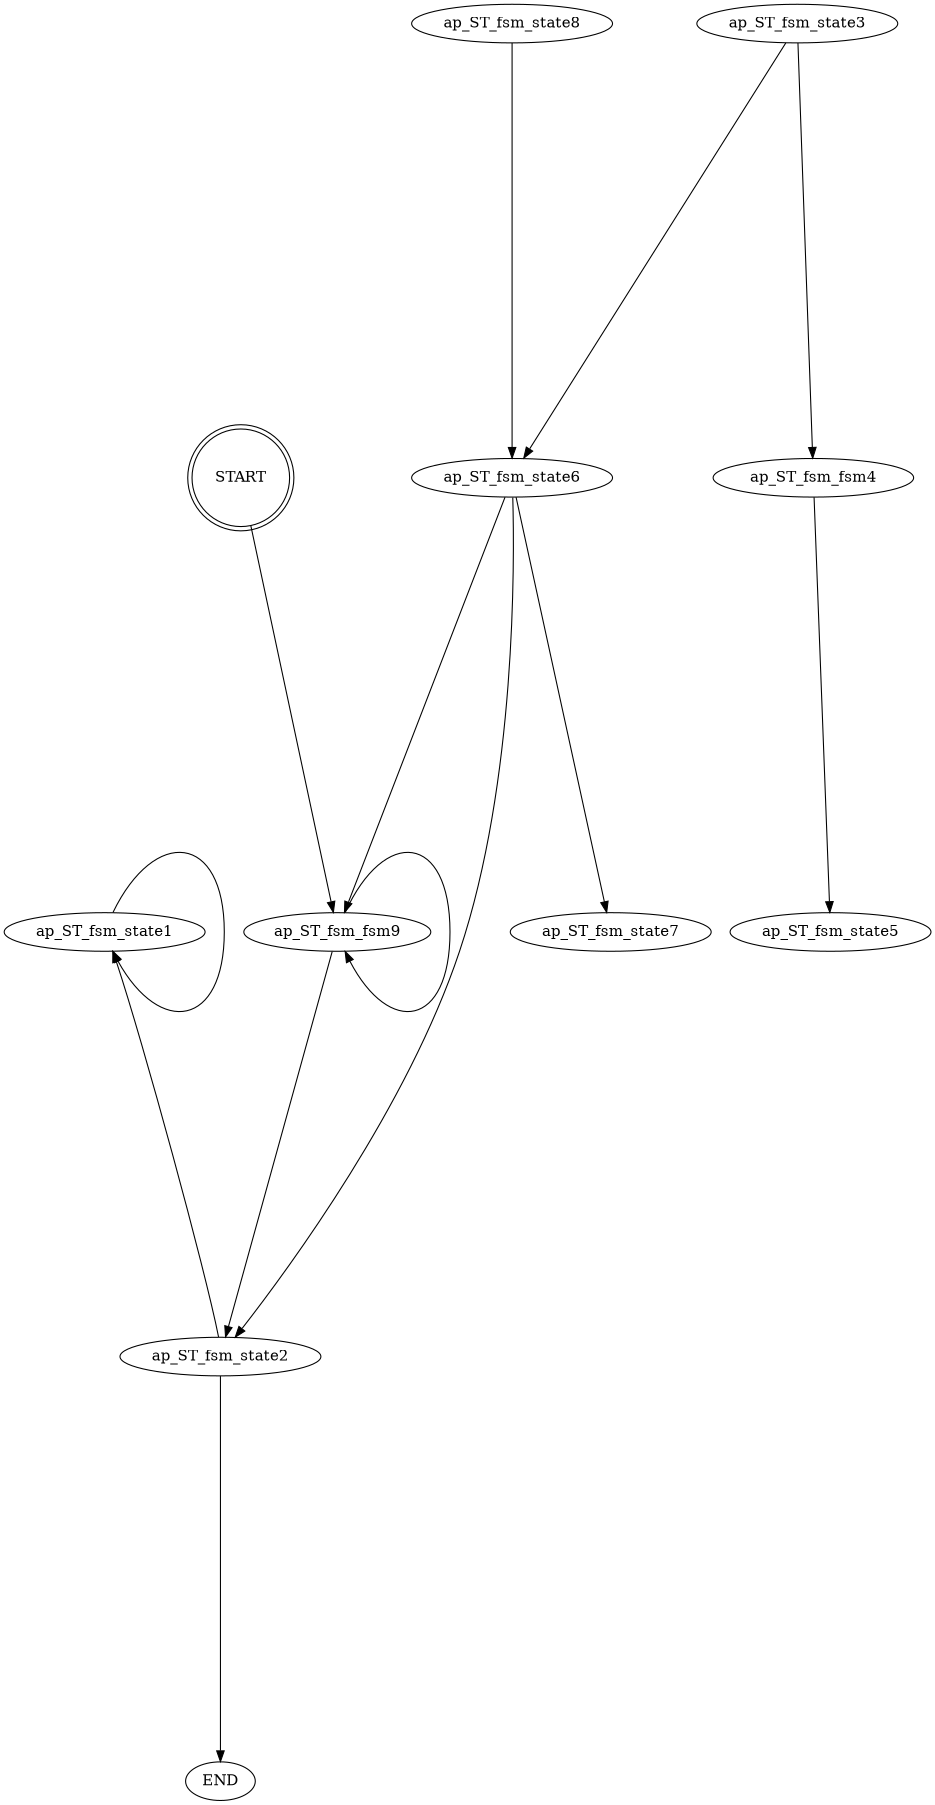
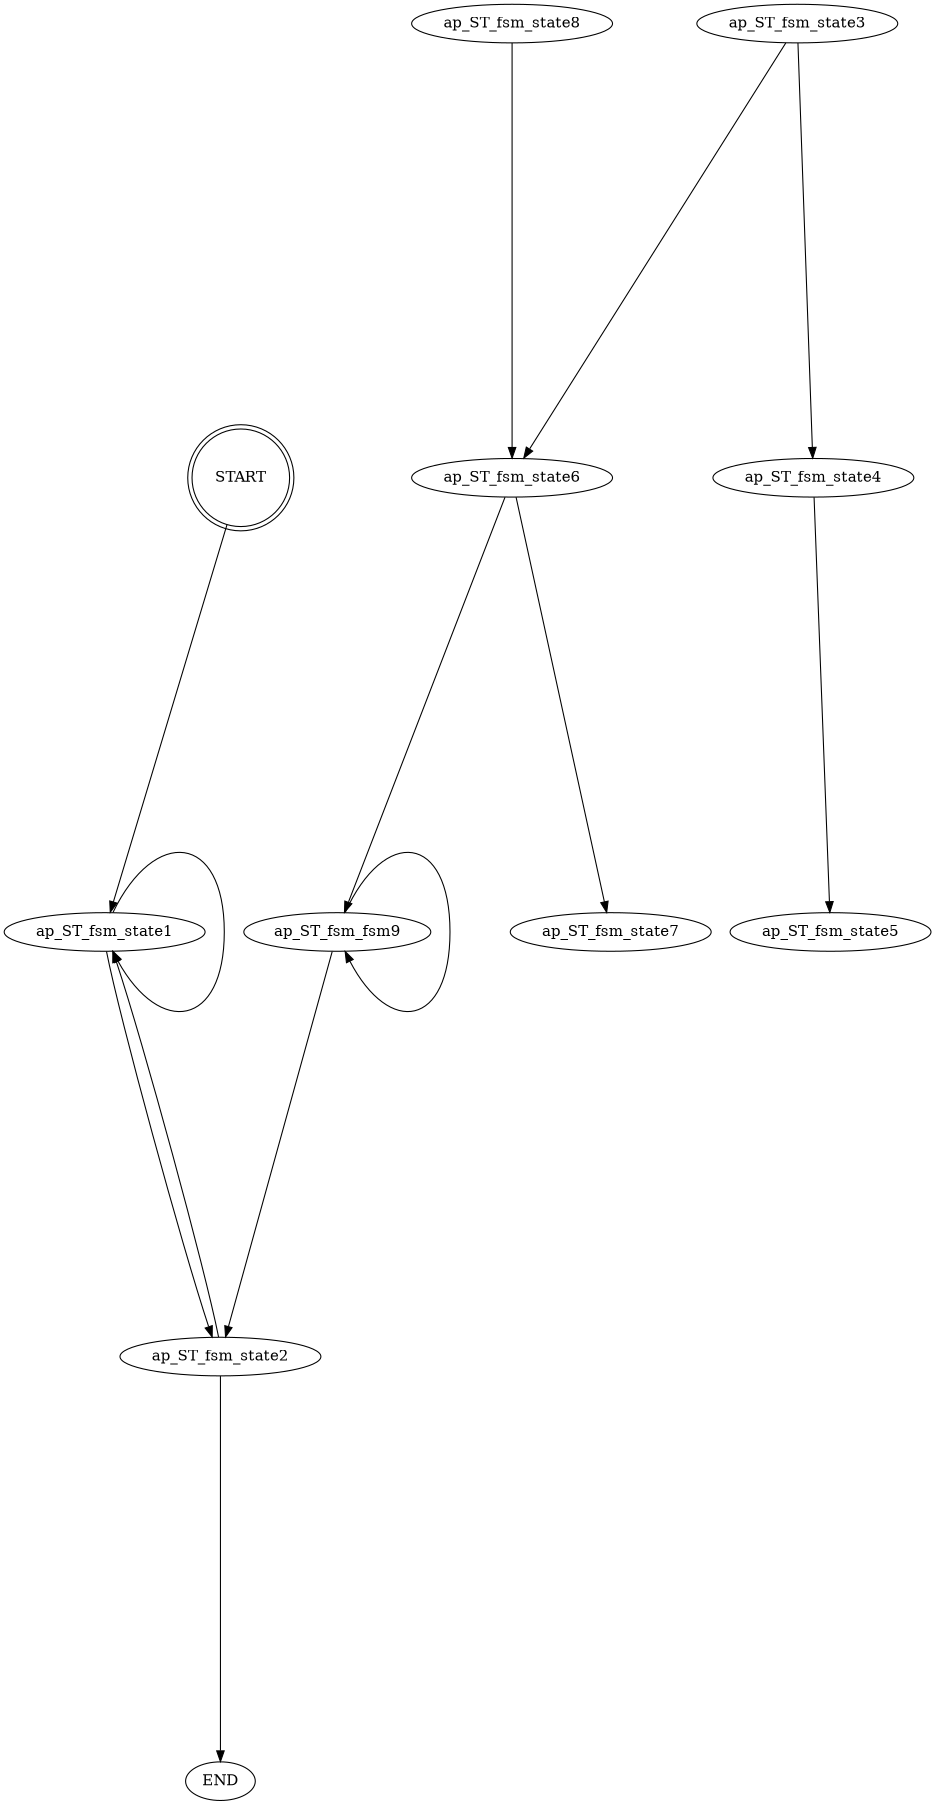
  digraph {
    ranksep=5.0
    edge [color=black]
    START [shape=doublecircle]
    ap_ST_fsm_state1
    ap_ST_fsm_state2
    END
    ap_ST_fsm_state3
    ap_ST_fsm_state6
-   ap_ST_fsm_state4 [label=ap_ST_fsm_fsm4]
+   ap_ST_fsm_state4
    n8 [label=ap_ST_fsm_fsm9]
    ap_ST_fsm_state7
    ap_ST_fsm_state5
    ap_ST_fsm_state8
-   START -> n8
+   START -> ap_ST_fsm_state1
    ap_ST_fsm_state1 -> ap_ST_fsm_state1
-   ap_ST_fsm_state6 -> ap_ST_fsm_state2
+   ap_ST_fsm_state1 -> ap_ST_fsm_state2
    ap_ST_fsm_state2 -> ap_ST_fsm_state1
    ap_ST_fsm_state2 -> END
    ap_ST_fsm_state3 -> ap_ST_fsm_state6
    ap_ST_fsm_state3 -> ap_ST_fsm_state4
    ap_ST_fsm_state6 -> n8
    ap_ST_fsm_state6 -> ap_ST_fsm_state7
    ap_ST_fsm_state4 -> ap_ST_fsm_state5
    n8 -> ap_ST_fsm_state2
    n8 -> n8
    ap_ST_fsm_state8 -> ap_ST_fsm_state6
  }
